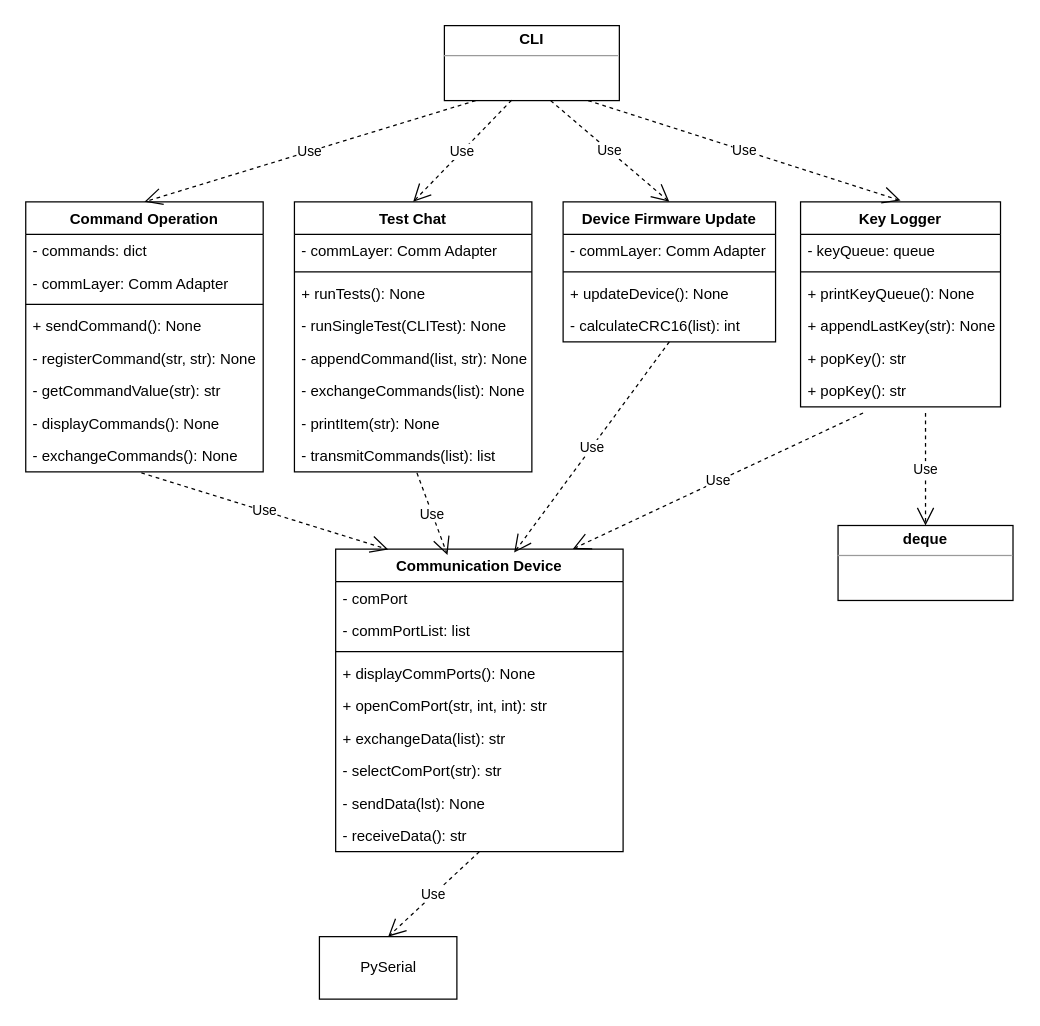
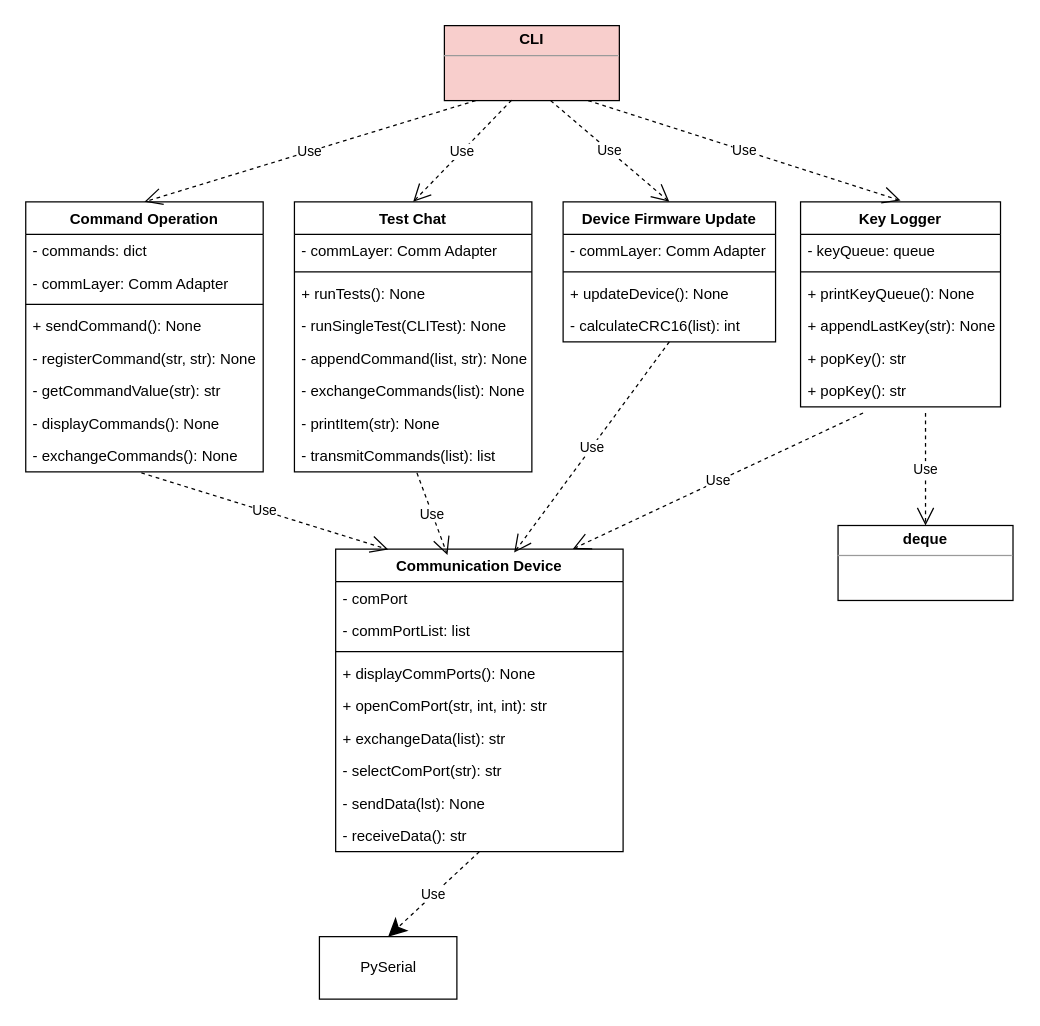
  <mxCell id="0" />
  <mxCell id="1" parent="0" />
  <mxCell id="2" value="Device Firmware Update" style="swimlane;fontStyle=1;align=center;verticalAlign=top;childLayout=stackLayout;horizontal=1;startSize=26;horizontalStack=0;resizeParent=1;resizeParentMax=0;resizeLast=0;collapsible=1;marginBottom=0;" parent="1" vertex="1"><mxGeometry x="450" y="161" width="170" height="112" as="geometry" /></mxCell>
  <mxCell id="3" value="- commLayer: Comm Adapter" style="text;strokeColor=none;fillColor=none;align=left;verticalAlign=top;spacingLeft=4;spacingRight=4;overflow=hidden;rotatable=0;points=[[0,0.5],[1,0.5]];portConstraint=eastwest;" parent="2" vertex="1"><mxGeometry y="26" width="170" height="26" as="geometry" /></mxCell>
  <mxCell id="4" value="" style="line;strokeWidth=1;fillColor=none;align=left;verticalAlign=middle;spacingTop=-1;spacingLeft=3;spacingRight=3;rotatable=0;labelPosition=right;points=[];portConstraint=eastwest;" parent="2" vertex="1"><mxGeometry y="52" width="170" height="8" as="geometry" /></mxCell>
  <mxCell id="5" value="+ updateDevice(): None" style="text;strokeColor=none;fillColor=none;align=left;verticalAlign=top;spacingLeft=4;spacingRight=4;overflow=hidden;rotatable=0;points=[[0,0.5],[1,0.5]];portConstraint=eastwest;" parent="2" vertex="1"><mxGeometry y="60" width="170" height="26" as="geometry" /></mxCell>
  <mxCell id="6" value="- calculateCRC16(list): int" style="text;strokeColor=none;fillColor=none;align=left;verticalAlign=top;spacingLeft=4;spacingRight=4;overflow=hidden;rotatable=0;points=[[0,0.5],[1,0.5]];portConstraint=eastwest;" parent="2" vertex="1"><mxGeometry y="86" width="170" height="26" as="geometry" /></mxCell>
  <mxCell id="7" value="Key Logger" style="swimlane;fontStyle=1;align=center;verticalAlign=top;childLayout=stackLayout;horizontal=1;startSize=26;horizontalStack=0;resizeParent=1;resizeParentMax=0;resizeLast=0;collapsible=1;marginBottom=0;" parent="1" vertex="1"><mxGeometry x="640" y="161" width="160" height="164" as="geometry" /></mxCell>
  <mxCell id="8" value="- keyQueue: queue" style="text;strokeColor=none;fillColor=none;align=left;verticalAlign=top;spacingLeft=4;spacingRight=4;overflow=hidden;rotatable=0;points=[[0,0.5],[1,0.5]];portConstraint=eastwest;" parent="7" vertex="1"><mxGeometry y="26" width="160" height="26" as="geometry" /></mxCell>
  <mxCell id="9" value="" style="line;strokeWidth=1;fillColor=none;align=left;verticalAlign=middle;spacingTop=-1;spacingLeft=3;spacingRight=3;rotatable=0;labelPosition=right;points=[];portConstraint=eastwest;" parent="7" vertex="1"><mxGeometry y="52" width="160" height="8" as="geometry" /></mxCell>
  <mxCell id="10" value="+ printKeyQueue(): None" style="text;strokeColor=none;fillColor=none;align=left;verticalAlign=top;spacingLeft=4;spacingRight=4;overflow=hidden;rotatable=0;points=[[0,0.5],[1,0.5]];portConstraint=eastwest;" parent="7" vertex="1"><mxGeometry y="60" width="160" height="26" as="geometry" /></mxCell>
  <mxCell id="11" value="+ appendLastKey(str): None" style="text;strokeColor=none;fillColor=none;align=left;verticalAlign=top;spacingLeft=4;spacingRight=4;overflow=hidden;rotatable=0;points=[[0,0.5],[1,0.5]];portConstraint=eastwest;" parent="7" vertex="1"><mxGeometry y="86" width="160" height="26" as="geometry" /></mxCell>
  <mxCell id="12" value="+ popKey(): str" style="text;strokeColor=none;fillColor=none;align=left;verticalAlign=top;spacingLeft=4;spacingRight=4;overflow=hidden;rotatable=0;points=[[0,0.5],[1,0.5]];portConstraint=eastwest;" parent="7" vertex="1"><mxGeometry y="112" width="160" height="26" as="geometry" /></mxCell>
  <mxCell id="13" value="+ popKey(): str" style="text;strokeColor=none;fillColor=none;align=left;verticalAlign=top;spacingLeft=4;spacingRight=4;overflow=hidden;rotatable=0;points=[[0,0.5],[1,0.5]];portConstraint=eastwest;" parent="7" vertex="1"><mxGeometry y="138" width="160" height="26" as="geometry" /></mxCell>
  <mxCell id="14" value="Command Operation" style="swimlane;fontStyle=1;align=center;verticalAlign=top;childLayout=stackLayout;horizontal=1;startSize=26;horizontalStack=0;resizeParent=1;resizeParentMax=0;resizeLast=0;collapsible=1;marginBottom=0;" parent="1" vertex="1"><mxGeometry x="20" y="161" width="190" height="216" as="geometry" /></mxCell>
  <mxCell id="15" value="- commands: dict" style="text;strokeColor=none;fillColor=none;align=left;verticalAlign=top;spacingLeft=4;spacingRight=4;overflow=hidden;rotatable=0;points=[[0,0.5],[1,0.5]];portConstraint=eastwest;" parent="14" vertex="1"><mxGeometry y="26" width="190" height="26" as="geometry" /></mxCell>
  <mxCell id="16" value="- commLayer: Comm Adapter" style="text;strokeColor=none;fillColor=none;align=left;verticalAlign=top;spacingLeft=4;spacingRight=4;overflow=hidden;rotatable=0;points=[[0,0.5],[1,0.5]];portConstraint=eastwest;" parent="14" vertex="1"><mxGeometry y="52" width="190" height="26" as="geometry" /></mxCell>
  <mxCell id="17" value="" style="line;strokeWidth=1;fillColor=none;align=left;verticalAlign=middle;spacingTop=-1;spacingLeft=3;spacingRight=3;rotatable=0;labelPosition=right;points=[];portConstraint=eastwest;" parent="14" vertex="1"><mxGeometry y="78" width="190" height="8" as="geometry" /></mxCell>
  <mxCell id="18" value="+ sendCommand(): None" style="text;strokeColor=none;fillColor=none;align=left;verticalAlign=top;spacingLeft=4;spacingRight=4;overflow=hidden;rotatable=0;points=[[0,0.5],[1,0.5]];portConstraint=eastwest;" parent="14" vertex="1"><mxGeometry y="86" width="190" height="26" as="geometry" /></mxCell>
  <mxCell id="19" value="- registerCommand(str, str): None" style="text;strokeColor=none;fillColor=none;align=left;verticalAlign=top;spacingLeft=4;spacingRight=4;overflow=hidden;rotatable=0;points=[[0,0.5],[1,0.5]];portConstraint=eastwest;" parent="14" vertex="1"><mxGeometry y="112" width="190" height="26" as="geometry" /></mxCell>
  <mxCell id="20" value="- getCommandValue(str): str" style="text;strokeColor=none;fillColor=none;align=left;verticalAlign=top;spacingLeft=4;spacingRight=4;overflow=hidden;rotatable=0;points=[[0,0.5],[1,0.5]];portConstraint=eastwest;" parent="14" vertex="1"><mxGeometry y="138" width="190" height="26" as="geometry" /></mxCell>
  <mxCell id="21" value="- displayCommands(): None" style="text;strokeColor=none;fillColor=none;align=left;verticalAlign=top;spacingLeft=4;spacingRight=4;overflow=hidden;rotatable=0;points=[[0,0.5],[1,0.5]];portConstraint=eastwest;" parent="14" vertex="1"><mxGeometry y="164" width="190" height="26" as="geometry" /></mxCell>
  <mxCell id="22" value="- exchangeCommands(): None" style="text;strokeColor=none;fillColor=none;align=left;verticalAlign=top;spacingLeft=4;spacingRight=4;overflow=hidden;rotatable=0;points=[[0,0.5],[1,0.5]];portConstraint=eastwest;" parent="14" vertex="1"><mxGeometry y="190" width="190" height="26" as="geometry" /></mxCell>
  <mxCell id="23" value="Test Chat" style="swimlane;fontStyle=1;align=center;verticalAlign=top;childLayout=stackLayout;horizontal=1;startSize=26;horizontalStack=0;resizeParent=1;resizeParentMax=0;resizeLast=0;collapsible=1;marginBottom=0;" parent="1" vertex="1"><mxGeometry x="235" y="161" width="190" height="216" as="geometry" /></mxCell>
  <mxCell id="24" value="- commLayer: Comm Adapter" style="text;strokeColor=none;fillColor=none;align=left;verticalAlign=top;spacingLeft=4;spacingRight=4;overflow=hidden;rotatable=0;points=[[0,0.5],[1,0.5]];portConstraint=eastwest;" parent="23" vertex="1"><mxGeometry y="26" width="190" height="26" as="geometry" /></mxCell>
  <mxCell id="25" value="" style="line;strokeWidth=1;fillColor=none;align=left;verticalAlign=middle;spacingTop=-1;spacingLeft=3;spacingRight=3;rotatable=0;labelPosition=right;points=[];portConstraint=eastwest;" parent="23" vertex="1"><mxGeometry y="52" width="190" height="8" as="geometry" /></mxCell>
  <mxCell id="26" value="+ runTests(): None" style="text;strokeColor=none;fillColor=none;align=left;verticalAlign=top;spacingLeft=4;spacingRight=4;overflow=hidden;rotatable=0;points=[[0,0.5],[1,0.5]];portConstraint=eastwest;" parent="23" vertex="1"><mxGeometry y="60" width="190" height="26" as="geometry" /></mxCell>
  <mxCell id="27" value="- runSingleTest(CLITest): None" style="text;strokeColor=none;fillColor=none;align=left;verticalAlign=top;spacingLeft=4;spacingRight=4;overflow=hidden;rotatable=0;points=[[0,0.5],[1,0.5]];portConstraint=eastwest;" parent="23" vertex="1"><mxGeometry y="86" width="190" height="26" as="geometry" /></mxCell>
  <mxCell id="28" value="- appendCommand(list, str): None" style="text;strokeColor=none;fillColor=none;align=left;verticalAlign=top;spacingLeft=4;spacingRight=4;overflow=hidden;rotatable=0;points=[[0,0.5],[1,0.5]];portConstraint=eastwest;" parent="23" vertex="1"><mxGeometry y="112" width="190" height="26" as="geometry" /></mxCell>
  <mxCell id="29" value="- exchangeCommands(list): None" style="text;strokeColor=none;fillColor=none;align=left;verticalAlign=top;spacingLeft=4;spacingRight=4;overflow=hidden;rotatable=0;points=[[0,0.5],[1,0.5]];portConstraint=eastwest;" parent="23" vertex="1"><mxGeometry y="138" width="190" height="26" as="geometry" /></mxCell>
  <mxCell id="30" value="- printItem(str): None" style="text;strokeColor=none;fillColor=none;align=left;verticalAlign=top;spacingLeft=4;spacingRight=4;overflow=hidden;rotatable=0;points=[[0,0.5],[1,0.5]];portConstraint=eastwest;" parent="23" vertex="1"><mxGeometry y="164" width="190" height="26" as="geometry" /></mxCell>
  <mxCell id="31" value="- transmitCommands(list): list" style="text;strokeColor=none;fillColor=none;align=left;verticalAlign=top;spacingLeft=4;spacingRight=4;overflow=hidden;rotatable=0;points=[[0,0.5],[1,0.5]];portConstraint=eastwest;" parent="23" vertex="1"><mxGeometry y="190" width="190" height="26" as="geometry" /></mxCell>
  <mxCell id="32" value="Communication Device" style="swimlane;fontStyle=1;align=center;verticalAlign=top;childLayout=stackLayout;horizontal=1;startSize=26;horizontalStack=0;resizeParent=1;resizeParentMax=0;resizeLast=0;collapsible=1;marginBottom=0;" parent="1" vertex="1"><mxGeometry x="268" y="439" width="230" height="242" as="geometry" /></mxCell>
  <mxCell id="33" value="- comPort" style="text;strokeColor=none;fillColor=none;align=left;verticalAlign=top;spacingLeft=4;spacingRight=4;overflow=hidden;rotatable=0;points=[[0,0.5],[1,0.5]];portConstraint=eastwest;" parent="32" vertex="1"><mxGeometry y="26" width="230" height="26" as="geometry" /></mxCell>
  <mxCell id="34" value="- commPortList: list" style="text;strokeColor=none;fillColor=none;align=left;verticalAlign=top;spacingLeft=4;spacingRight=4;overflow=hidden;rotatable=0;points=[[0,0.5],[1,0.5]];portConstraint=eastwest;" parent="32" vertex="1"><mxGeometry y="52" width="230" height="26" as="geometry" /></mxCell>
  <mxCell id="35" value="" style="line;strokeWidth=1;fillColor=none;align=left;verticalAlign=middle;spacingTop=-1;spacingLeft=3;spacingRight=3;rotatable=0;labelPosition=right;points=[];portConstraint=eastwest;" parent="32" vertex="1"><mxGeometry y="78" width="230" height="8" as="geometry" /></mxCell>
  <mxCell id="36" value="+ displayCommPorts(): None" style="text;strokeColor=none;fillColor=none;align=left;verticalAlign=top;spacingLeft=4;spacingRight=4;overflow=hidden;rotatable=0;points=[[0,0.5],[1,0.5]];portConstraint=eastwest;" parent="32" vertex="1"><mxGeometry y="86" width="230" height="26" as="geometry" /></mxCell>
  <mxCell id="37" value="+ openComPort(str, int, int): str" style="text;strokeColor=none;fillColor=none;align=left;verticalAlign=top;spacingLeft=4;spacingRight=4;overflow=hidden;rotatable=0;points=[[0,0.5],[1,0.5]];portConstraint=eastwest;" parent="32" vertex="1"><mxGeometry y="112" width="230" height="26" as="geometry" /></mxCell>
  <mxCell id="38" value="+ exchangeData(list): str" style="text;strokeColor=none;fillColor=none;align=left;verticalAlign=top;spacingLeft=4;spacingRight=4;overflow=hidden;rotatable=0;points=[[0,0.5],[1,0.5]];portConstraint=eastwest;" parent="32" vertex="1"><mxGeometry y="138" width="230" height="26" as="geometry" /></mxCell>
  <mxCell id="39" value="- selectComPort(str): str" style="text;strokeColor=none;fillColor=none;align=left;verticalAlign=top;spacingLeft=4;spacingRight=4;overflow=hidden;rotatable=0;points=[[0,0.5],[1,0.5]];portConstraint=eastwest;" parent="32" vertex="1"><mxGeometry y="164" width="230" height="26" as="geometry" /></mxCell>
  <mxCell id="40" value="- sendData(lst): None" style="text;strokeColor=none;fillColor=none;align=left;verticalAlign=top;spacingLeft=4;spacingRight=4;overflow=hidden;rotatable=0;points=[[0,0.5],[1,0.5]];portConstraint=eastwest;" parent="32" vertex="1"><mxGeometry y="190" width="230" height="26" as="geometry" /></mxCell>
  <mxCell id="41" value="- receiveData(): str" style="text;strokeColor=none;fillColor=none;align=left;verticalAlign=top;spacingLeft=4;spacingRight=4;overflow=hidden;rotatable=0;points=[[0,0.5],[1,0.5]];portConstraint=eastwest;" parent="32" vertex="1"><mxGeometry y="216" width="230" height="26" as="geometry" /></mxCell>
- <mxCell id="42" value="&lt;p style=&quot;margin:0px;margin-top:4px;text-align:center;&quot;&gt;&lt;b&gt;CLI&lt;/b&gt;&lt;/p&gt;&lt;hr size=&quot;1&quot;&gt;&lt;div style=&quot;height:2px;&quot;&gt;&lt;/div&gt;" style="verticalAlign=top;align=left;overflow=fill;fontSize=12;fontFamily=Helvetica;html=1;" parent="1" vertex="1"><mxGeometry x="355" y="20" width="140" height="60" as="geometry" /></mxCell>
+ <mxCell id="42" value="&lt;p style=&quot;margin:0px;margin-top:4px;text-align:center;&quot;&gt;&lt;b&gt;CLI&lt;/b&gt;&lt;/p&gt;&lt;hr size=&quot;1&quot;&gt;&lt;div style=&quot;height:2px;&quot;&gt;&lt;/div&gt;" style="verticalAlign=top;align=left;overflow=fill;fontSize=12;fontFamily=Helvetica;html=1;fillColor=#f8cecc;" parent="1" vertex="1"><mxGeometry x="355" y="20" width="140" height="60" as="geometry" /></mxCell>
  <mxCell id="43" value="Use" style="endArrow=open;endSize=12;dashed=1;html=1;rounded=0;entryX=0.5;entryY=0;entryDx=0;entryDy=0;" parent="1" target="14" edge="1"><mxGeometry width="160" relative="1" as="geometry"><mxPoint x="380" y="80" as="sourcePoint" /><mxPoint x="480" y="310" as="targetPoint" /></mxGeometry></mxCell>
  <mxCell id="44" value="Use" style="endArrow=open;endSize=12;dashed=1;html=1;rounded=0;exitX=0.384;exitY=0.995;exitDx=0;exitDy=0;exitPerimeter=0;entryX=0.5;entryY=0;entryDx=0;entryDy=0;" parent="1" source="42" target="23" edge="1"><mxGeometry width="160" relative="1" as="geometry"><mxPoint x="391.04" y="94.08" as="sourcePoint" /><mxPoint x="130" y="171" as="targetPoint" /></mxGeometry></mxCell>
  <mxCell id="45" value="Use" style="endArrow=open;endSize=12;dashed=1;html=1;rounded=0;entryX=0.5;entryY=0;entryDx=0;entryDy=0;" parent="1" target="2" edge="1"><mxGeometry width="160" relative="1" as="geometry"><mxPoint x="440" y="80" as="sourcePoint" /><mxPoint x="330" y="171" as="targetPoint" /></mxGeometry></mxCell>
  <mxCell id="46" value="Use" style="endArrow=open;endSize=12;dashed=1;html=1;rounded=0;" parent="1" edge="1"><mxGeometry width="160" relative="1" as="geometry"><mxPoint x="470" y="80" as="sourcePoint" /><mxPoint x="720" y="160" as="targetPoint" /></mxGeometry></mxCell>
  <mxCell id="47" value="Use" style="endArrow=open;endSize=12;dashed=1;html=1;rounded=0;exitX=0.487;exitY=1.035;exitDx=0;exitDy=0;exitPerimeter=0;entryX=0.183;entryY=0.001;entryDx=0;entryDy=0;entryPerimeter=0;" parent="1" source="22" target="32" edge="1"><mxGeometry width="160" relative="1" as="geometry"><mxPoint x="460" y="100" as="sourcePoint" /><mxPoint x="370" y="320" as="targetPoint" /></mxGeometry></mxCell>
  <mxCell id="48" value="Use" style="endArrow=open;endSize=12;dashed=1;html=1;rounded=0;entryX=0.389;entryY=0.019;entryDx=0;entryDy=0;exitX=0.516;exitY=1.035;exitDx=0;exitDy=0;exitPerimeter=0;entryPerimeter=0;" parent="1" source="31" target="32" edge="1"><mxGeometry width="160" relative="1" as="geometry"><mxPoint x="128.56" y="259.184" as="sourcePoint" /><mxPoint x="383.8" y="334.096" as="targetPoint" /></mxGeometry></mxCell>
  <mxCell id="49" value="Use" style="endArrow=open;endSize=12;dashed=1;html=1;rounded=0;entryX=0.621;entryY=0.011;entryDx=0;entryDy=0;exitX=0.5;exitY=1;exitDx=0;exitDy=0;entryPerimeter=0;" parent="1" source="2" target="32" edge="1"><mxGeometry width="160" relative="1" as="geometry"><mxPoint x="331.44" y="260.64" as="sourcePoint" /><mxPoint x="417.24" y="332.634" as="targetPoint" /></mxGeometry></mxCell>
  <mxCell id="50" value="Use" style="endArrow=open;endSize=12;dashed=1;html=1;rounded=0;entryX=0.825;entryY=-0.001;entryDx=0;entryDy=0;entryPerimeter=0;" parent="1" target="32" edge="1"><mxGeometry width="160" relative="1" as="geometry"><mxPoint x="690" y="330" as="sourcePoint" /><mxPoint x="470" y="320" as="targetPoint" /></mxGeometry></mxCell>
  <mxCell id="51" value="Use" style="endArrow=open;endSize=12;dashed=1;html=1;rounded=0;entryX=0.5;entryY=0;entryDx=0;entryDy=0;" parent="1" target="54" edge="1"><mxGeometry width="160" relative="1" as="geometry"><mxPoint x="740" y="330" as="sourcePoint" /><mxPoint x="740.32" y="398.15" as="targetPoint" /></mxGeometry></mxCell>
- <mxCell id="52" value="Use" style="endArrow=open;endSize=12;dashed=1;html=1;rounded=0;entryX=0.5;entryY=0;entryDx=0;entryDy=0;exitX=0.5;exitY=1;exitDx=0;exitDy=0;" parent="1" source="32" target="53" edge="1"><mxGeometry width="160" relative="1" as="geometry"><mxPoint x="550" y="319" as="sourcePoint" /><mxPoint x="474.36" y="393.946" as="targetPoint" /></mxGeometry></mxCell>
+ <mxCell id="52" value="Use" style="endArrow=classic;endSize=12;dashed=1;html=1;rounded=0;entryX=0.5;entryY=0;entryDx=0;entryDy=0;exitX=0.5;exitY=1;exitDx=0;exitDy=0;" parent="1" source="32" target="53" edge="1"><mxGeometry width="160" relative="1" as="geometry"><mxPoint x="550" y="319" as="sourcePoint" /><mxPoint x="474.36" y="393.946" as="targetPoint" /></mxGeometry></mxCell>
  <mxCell id="53" value="PySerial" style="html=1;" parent="1" vertex="1"><mxGeometry x="255" y="749" width="110" height="50" as="geometry" /></mxCell>
  <mxCell id="54" value="&lt;p style=&quot;margin:0px;margin-top:4px;text-align:center;&quot;&gt;&lt;b&gt;deque&lt;/b&gt;&lt;/p&gt;&lt;hr size=&quot;1&quot;&gt;&lt;div style=&quot;height:2px;&quot;&gt;&lt;/div&gt;" style="verticalAlign=top;align=left;overflow=fill;fontSize=12;fontFamily=Helvetica;html=1;" parent="1" vertex="1"><mxGeometry x="670" y="420" width="140" height="60" as="geometry" /></mxCell>
